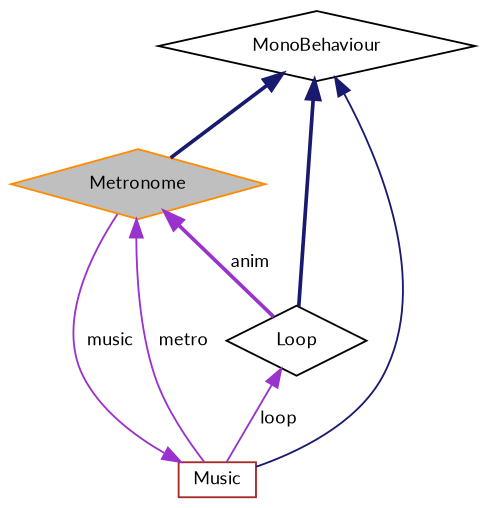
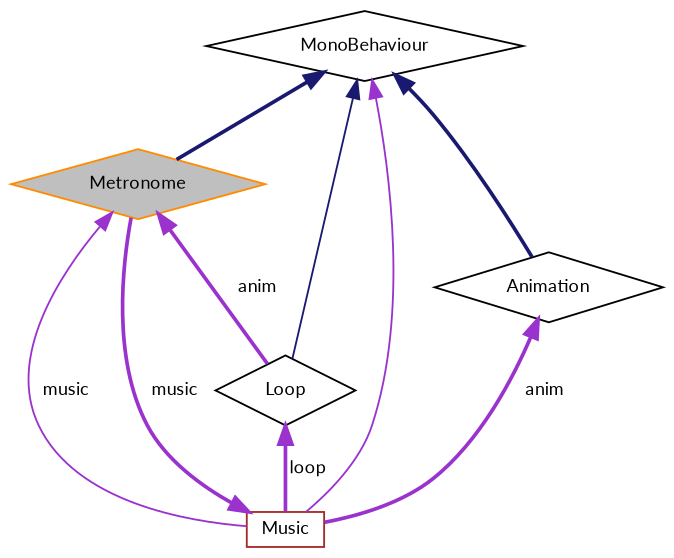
  digraph {
    fontname=Lato
    node [color=black fillcolor=white fontname=Lato fontsize=10 shape=diamond style=filled]
    edge [color=darkorchid3 dir=back fontname=Lato fontsize=10 labelfontname=Helvetica labelfontsize=10 style=bold]
    n1 [color=darkorange fillcolor=grey75 fontcolor=black height=0.2 label=Metronome width=0.4]
    n2 [color=brown height=0.2 label=Music shape=box width=0.4]
    n3 [height=0.2 label=Loop width=0.4]
    n4 [height=0.2 label=MonoBehaviour width=0.4]
-   n1 -> n2 [label=" metro" style=solid]
+   n5 [height=0.2 label=Animation width=0.4]
+   n1 -> n2 [label=" music" style=solid]
    n1 -> n3 [label=" anim"]
-   n2 -> n1 [label=" music" style=solid]
-   n3 -> n2 [label=" loop" style=solid]
+   n2 -> n1 [label=" music"]
+   n3 -> n2 [label=" loop"]
    n4 -> n1 [color=midnightblue]
-   n4 -> n2 [color=midnightblue style=solid]
-   n4 -> n3 [color=midnightblue]
+   n4 -> n2 [style=solid]
+   n4 -> n3 [color=midnightblue style=solid]
+   n4 -> n5 [color=midnightblue]
+   n5 -> n2 [label=" anim"]
  }
